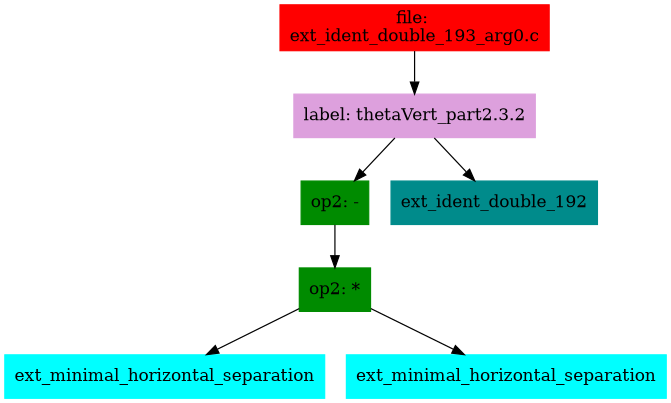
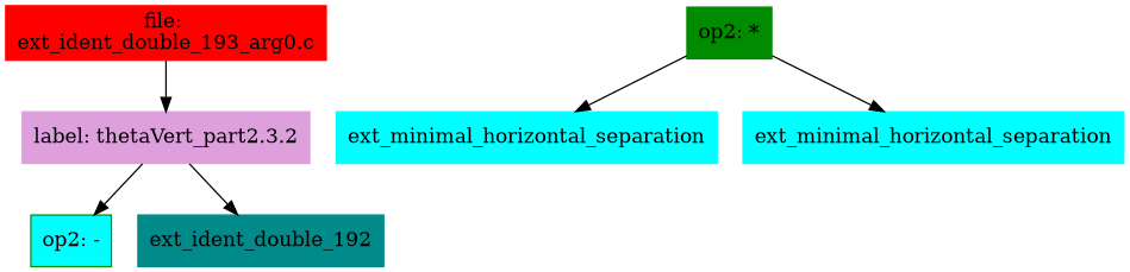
  digraph {
    node [color=green4 shape=box style=filled]
    n1 [color=red label="file: \next_ident_double_193_arg0.c"]
    n2 [color=plum label="label: thetaVert_part2.3.2"]
-   n3 [label="op2: -"]
+   n3 [label="op2: -" fillcolor=cyan1]
    n4 [color=cyan4 label=ext_ident_double_192]
    n5 [label="op2: *"]
    n6 [color=cyan1 label=ext_minimal_horizontal_separation]
    n7 [color=cyan1 label=ext_minimal_horizontal_separation]
    n1 -> n2
    n2 -> n3
    n2 -> n4
-   n3 -> n5
    n5 -> n6
    n5 -> n7
  }
